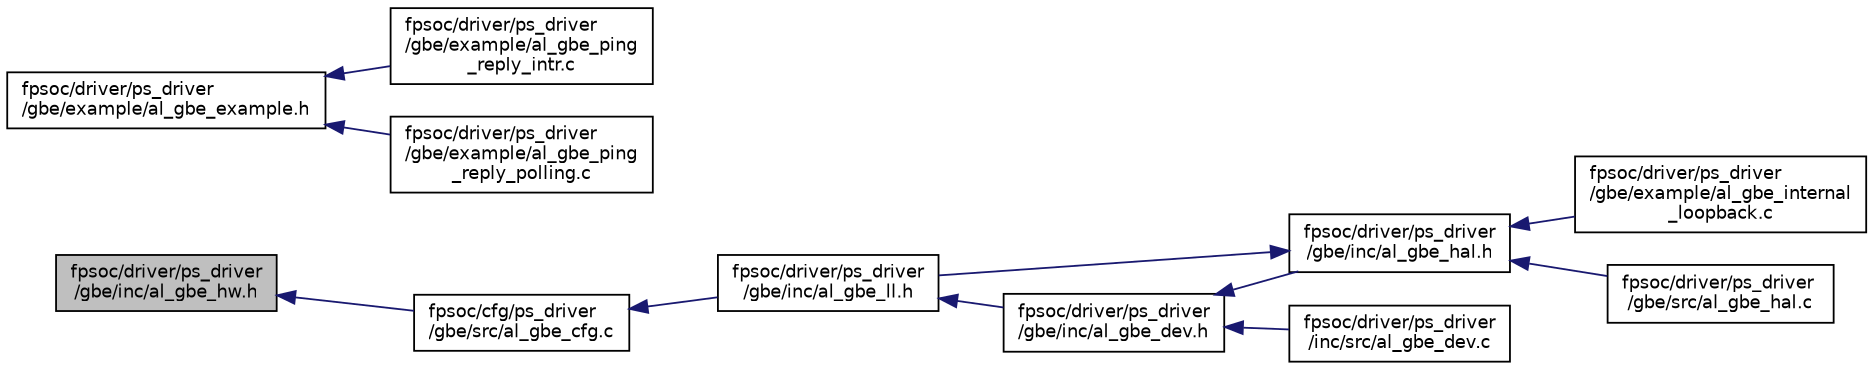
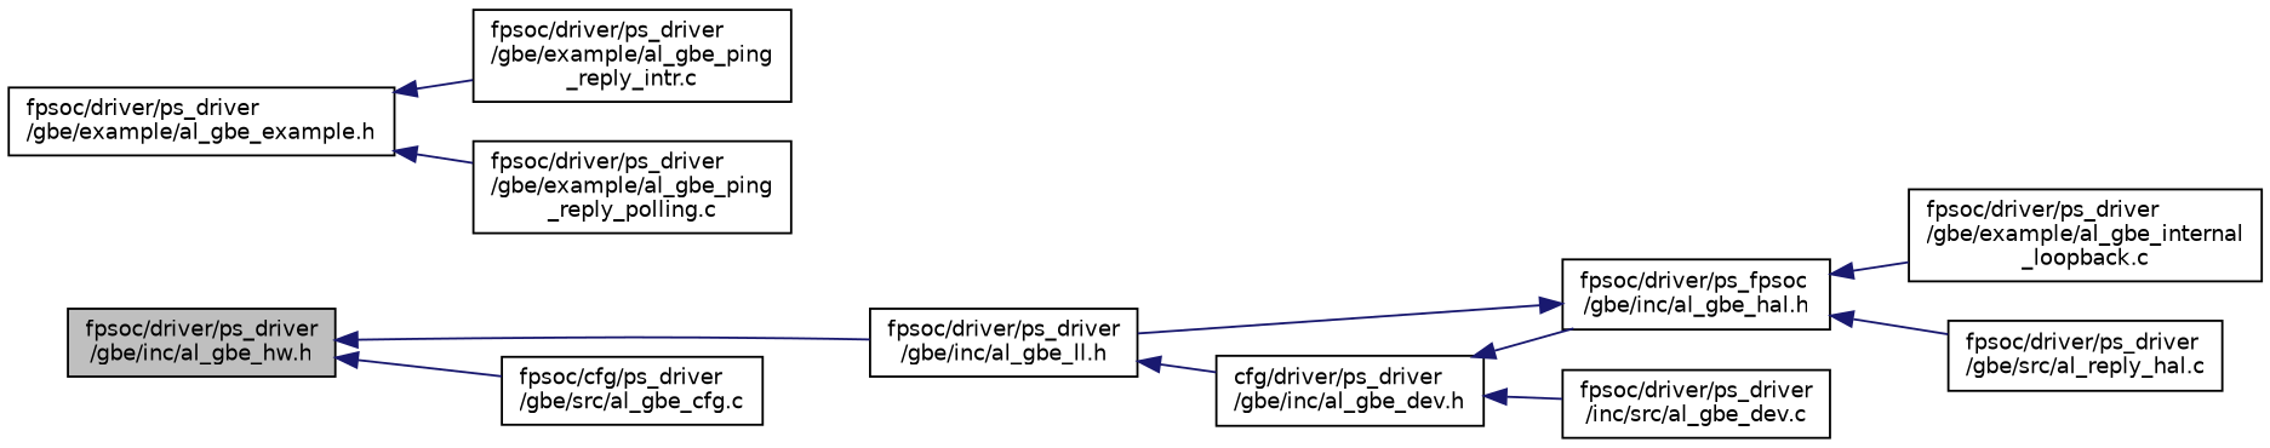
  digraph {
    rankdir=LR
    node [color=black fillcolor=white fontname=Helvetica fontsize=10 shape=record style=filled]
    edge [color=midnightblue dir=back fontname=Helvetica fontsize=10 labelfontname=Helvetica labelfontsize=10 style=solid]
    n1 [fillcolor=grey75 fontcolor=black height=0.2 label="fpsoc/driver/ps_driver\l/gbe/inc/al_gbe_hw.h" width=0.4]
    n2 [height=0.2 label="fpsoc/driver/ps_driver\l/gbe/inc/al_gbe_ll.h" width=0.4]
    n3 [height=0.2 label="fpsoc/cfg/ps_driver\l/gbe/src/al_gbe_cfg.c" width=0.4]
-   n4 [height=0.2 label="fpsoc/driver/ps_driver\l/gbe/inc/al_gbe_dev.h" width=0.4]
-   n5 [height=0.2 label="fpsoc/driver/ps_driver\l/gbe/inc/al_gbe_hal.h" width=0.4]
+   n4 [height=0.2 label="cfg/driver/ps_driver\l/gbe/inc/al_gbe_dev.h" width=0.4]
+   n5 [height=0.2 label="fpsoc/driver/ps_fpsoc\l/gbe/inc/al_gbe_hal.h" width=0.4]
    n6 [height=0.2 label="fpsoc/driver/ps_driver\l/inc/src/al_gbe_dev.c" width=0.4]
    n7 [height=0.2 label="fpsoc/driver/ps_driver\l/gbe/example/al_gbe_internal\l_loopback.c" width=0.4]
-   n8 [height=0.2 label="fpsoc/driver/ps_driver\l/gbe/src/al_gbe_hal.c" width=0.4]
+   n8 [height=0.2 label="fpsoc/driver/ps_driver\l/gbe/src/al_reply_hal.c" width=0.4]
    n9 [height=0.2 label="fpsoc/driver/ps_driver\l/gbe/example/al_gbe_example.h" width=0.4]
    n10 [height=0.2 label="fpsoc/driver/ps_driver\l/gbe/example/al_gbe_ping\l_reply_intr.c" width=0.4]
    n11 [height=0.2 label="fpsoc/driver/ps_driver\l/gbe/example/al_gbe_ping\l_reply_polling.c" width=0.4]
-   n3 -> n2
+   n1 -> n2
    n1 -> n3
    n2 -> n4
    n4 -> n5
    n4 -> n6
    n5 -> n2
    n5 -> n7
    n5 -> n8
    n9 -> n10
    n9 -> n11
  }
